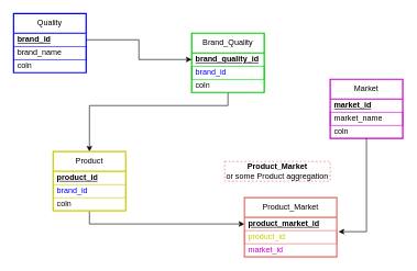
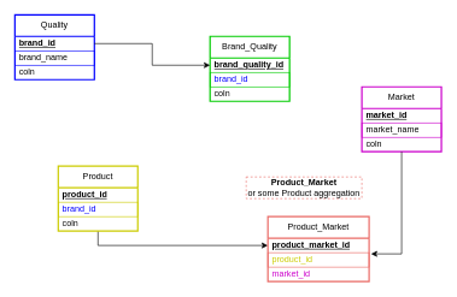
  <mxCell id="0" />
  <mxCell id="1" parent="0" />
  <mxCell id="2" value="Quality" style="swimlane;fontStyle=0;childLayout=stackLayout;horizontal=1;startSize=30;horizontalStack=0;resizeParent=1;resizeParentMax=0;resizeLast=0;collapsible=1;marginBottom=0;whiteSpace=wrap;html=1;strokeColor=#0000FF;strokeWidth=2;" vertex="1" parent="1"><mxGeometry x="20" y="20" width="110" height="90" as="geometry" /></mxCell>
  <mxCell id="3" value="&lt;u&gt;&lt;b&gt;brand_id&lt;/b&gt;&lt;/u&gt;" style="text;strokeColor=none;fillColor=none;align=left;verticalAlign=middle;spacingLeft=4;spacingRight=4;overflow=hidden;points=[[0,0.5],[1,0.5]];portConstraint=eastwest;rotatable=0;whiteSpace=wrap;html=1;" vertex="1" parent="2"><mxGeometry y="30" width="110" height="20" as="geometry" /></mxCell>
  <mxCell id="4" value="brand_name" style="text;strokeColor=#0000FF;fillColor=none;align=left;verticalAlign=middle;spacingLeft=4;spacingRight=4;overflow=hidden;points=[[0,0.5],[1,0.5]];portConstraint=eastwest;rotatable=0;whiteSpace=wrap;html=1;perimeterSpacing=1;" vertex="1" parent="2"><mxGeometry y="50" width="110" height="20" as="geometry" /></mxCell>
  <mxCell id="5" value="coln" style="text;strokeColor=none;fillColor=none;align=left;verticalAlign=middle;spacingLeft=4;spacingRight=4;overflow=hidden;points=[[0,0.5],[1,0.5]];portConstraint=eastwest;rotatable=0;whiteSpace=wrap;html=1;" vertex="1" parent="2"><mxGeometry y="70" width="110" height="20" as="geometry" /></mxCell>
- <mxCell id="6" style="edgeStyle=orthogonalEdgeStyle;rounded=0;orthogonalLoop=1;jettySize=auto;html=1;" edge="1" parent="1" source="7" target="12"><mxGeometry relative="1" as="geometry"><Array as="points"><mxPoint x="345" y="160" /><mxPoint x="135" y="160" /></Array></mxGeometry></mxCell>
  <mxCell id="7" value="Brand_Quality" style="swimlane;fontStyle=0;childLayout=stackLayout;horizontal=1;startSize=30;horizontalStack=0;resizeParent=1;resizeParentMax=0;resizeLast=0;collapsible=1;marginBottom=0;whiteSpace=wrap;html=1;strokeColor=#00CC00;strokeWidth=2;" vertex="1" parent="1"><mxGeometry x="290" y="50" width="110" height="90" as="geometry" /></mxCell>
  <mxCell id="8" value="&lt;u&gt;&lt;b&gt;brand_quality_id&lt;/b&gt;&lt;/u&gt;" style="text;strokeColor=none;fillColor=none;align=left;verticalAlign=middle;spacingLeft=4;spacingRight=4;overflow=hidden;points=[[0,0.5],[1,0.5]];portConstraint=eastwest;rotatable=0;whiteSpace=wrap;html=1;" vertex="1" parent="7"><mxGeometry y="30" width="110" height="20" as="geometry" /></mxCell>
  <mxCell id="9" value="&lt;font style=&quot;color: rgb(0, 0, 255);&quot;&gt;brand_id&lt;/font&gt;" style="text;strokeColor=#00CC00;fillColor=none;align=left;verticalAlign=middle;spacingLeft=4;spacingRight=4;overflow=hidden;points=[[0,0.5],[1,0.5]];portConstraint=eastwest;rotatable=0;whiteSpace=wrap;html=1;perimeterSpacing=1;" vertex="1" parent="7"><mxGeometry y="50" width="110" height="20" as="geometry" /></mxCell>
  <mxCell id="10" value="coln" style="text;strokeColor=none;fillColor=none;align=left;verticalAlign=middle;spacingLeft=4;spacingRight=4;overflow=hidden;points=[[0,0.5],[1,0.5]];portConstraint=eastwest;rotatable=0;whiteSpace=wrap;html=1;" vertex="1" parent="7"><mxGeometry y="70" width="110" height="20" as="geometry" /></mxCell>
  <mxCell id="11" style="edgeStyle=orthogonalEdgeStyle;rounded=0;orthogonalLoop=1;jettySize=auto;html=1;entryX=0;entryY=0.5;entryDx=0;entryDy=0;" edge="1" parent="1" source="12" target="17"><mxGeometry relative="1" as="geometry" /></mxCell>
  <mxCell id="12" value="Product" style="swimlane;fontStyle=0;childLayout=stackLayout;horizontal=1;startSize=30;horizontalStack=0;resizeParent=1;resizeParentMax=0;resizeLast=0;collapsible=1;marginBottom=0;whiteSpace=wrap;html=1;strokeColor=#CCCC00;strokeWidth=2;" vertex="1" parent="1"><mxGeometry x="80" y="230" width="110" height="90" as="geometry" /></mxCell>
  <mxCell id="13" value="&lt;u&gt;&lt;b&gt;product_id&lt;/b&gt;&lt;/u&gt;" style="text;strokeColor=none;fillColor=none;align=left;verticalAlign=middle;spacingLeft=4;spacingRight=4;overflow=hidden;points=[[0,0.5],[1,0.5]];portConstraint=eastwest;rotatable=0;whiteSpace=wrap;html=1;" vertex="1" parent="12"><mxGeometry y="30" width="110" height="20" as="geometry" /></mxCell>
  <mxCell id="14" value="&lt;font style=&quot;color: rgb(0, 0, 255);&quot;&gt;brand_id&lt;/font&gt;" style="text;strokeColor=#CCCC00;fillColor=none;align=left;verticalAlign=middle;spacingLeft=4;spacingRight=4;overflow=hidden;points=[[0,0.5],[1,0.5]];portConstraint=eastwest;rotatable=0;whiteSpace=wrap;html=1;perimeterSpacing=1;" vertex="1" parent="12"><mxGeometry y="50" width="110" height="20" as="geometry" /></mxCell>
  <mxCell id="15" value="coln" style="text;strokeColor=none;fillColor=none;align=left;verticalAlign=middle;spacingLeft=4;spacingRight=4;overflow=hidden;points=[[0,0.5],[1,0.5]];portConstraint=eastwest;rotatable=0;whiteSpace=wrap;html=1;" vertex="1" parent="12"><mxGeometry y="70" width="110" height="20" as="geometry" /></mxCell>
  <mxCell id="16" value="Product_Market" style="swimlane;fontStyle=0;childLayout=stackLayout;horizontal=1;startSize=30;horizontalStack=0;resizeParent=1;resizeParentMax=0;resizeLast=0;collapsible=1;marginBottom=0;whiteSpace=wrap;html=1;strokeColor=#EA6B66;strokeWidth=2;" vertex="1" parent="1"><mxGeometry x="370" y="300" width="140" height="90" as="geometry" /></mxCell>
  <mxCell id="17" value="&lt;u&gt;&lt;b&gt;product_market_id&lt;/b&gt;&lt;/u&gt;" style="text;strokeColor=none;fillColor=none;align=left;verticalAlign=middle;spacingLeft=4;spacingRight=4;overflow=hidden;points=[[0,0.5],[1,0.5]];portConstraint=eastwest;rotatable=0;whiteSpace=wrap;html=1;" vertex="1" parent="16"><mxGeometry y="30" width="140" height="20" as="geometry" /></mxCell>
  <mxCell id="18" value="&lt;font style=&quot;color: rgb(204, 204, 0);&quot;&gt;product_id&lt;/font&gt;" style="text;strokeColor=#EA6B66;fillColor=none;align=left;verticalAlign=middle;spacingLeft=4;spacingRight=4;overflow=hidden;points=[[0,0.5],[1,0.5]];portConstraint=eastwest;rotatable=0;whiteSpace=wrap;html=1;perimeterSpacing=1;" vertex="1" parent="16"><mxGeometry y="50" width="140" height="20" as="geometry" /></mxCell>
  <mxCell id="19" value="&lt;font style=&quot;color: rgb(204, 0, 204);&quot;&gt;market_id&lt;/font&gt;" style="text;strokeColor=none;fillColor=none;align=left;verticalAlign=middle;spacingLeft=4;spacingRight=4;overflow=hidden;points=[[0,0.5],[1,0.5]];portConstraint=eastwest;rotatable=0;whiteSpace=wrap;html=1;" vertex="1" parent="16"><mxGeometry y="70" width="140" height="20" as="geometry" /></mxCell>
  <mxCell id="20" value="Market" style="swimlane;fontStyle=0;childLayout=stackLayout;horizontal=1;startSize=30;horizontalStack=0;resizeParent=1;resizeParentMax=0;resizeLast=0;collapsible=1;marginBottom=0;whiteSpace=wrap;html=1;strokeColor=#CC00CC;strokeWidth=2;" vertex="1" parent="1"><mxGeometry x="500" y="120" width="110" height="90" as="geometry" /></mxCell>
  <mxCell id="21" value="&lt;u&gt;&lt;b&gt;market_id&lt;/b&gt;&lt;/u&gt;" style="text;strokeColor=none;fillColor=none;align=left;verticalAlign=middle;spacingLeft=4;spacingRight=4;overflow=hidden;points=[[0,0.5],[1,0.5]];portConstraint=eastwest;rotatable=0;whiteSpace=wrap;html=1;" vertex="1" parent="20"><mxGeometry y="30" width="110" height="20" as="geometry" /></mxCell>
  <mxCell id="22" value="market_name" style="text;strokeColor=#CC00CC;fillColor=none;align=left;verticalAlign=middle;spacingLeft=4;spacingRight=4;overflow=hidden;points=[[0,0.5],[1,0.5]];portConstraint=eastwest;rotatable=0;whiteSpace=wrap;html=1;perimeterSpacing=1;" vertex="1" parent="20"><mxGeometry y="50" width="110" height="20" as="geometry" /></mxCell>
  <mxCell id="23" value="coln" style="text;strokeColor=none;fillColor=none;align=left;verticalAlign=middle;spacingLeft=4;spacingRight=4;overflow=hidden;points=[[0,0.5],[1,0.5]];portConstraint=eastwest;rotatable=0;whiteSpace=wrap;html=1;" vertex="1" parent="20"><mxGeometry y="70" width="110" height="20" as="geometry" /></mxCell>
  <mxCell id="24" style="edgeStyle=orthogonalEdgeStyle;rounded=0;orthogonalLoop=1;jettySize=auto;html=1;exitX=1;exitY=0.5;exitDx=0;exitDy=0;entryX=0;entryY=0.5;entryDx=0;entryDy=0;" edge="1" parent="1" source="3" target="8"><mxGeometry relative="1" as="geometry" /></mxCell>
  <mxCell id="25" style="edgeStyle=orthogonalEdgeStyle;rounded=0;orthogonalLoop=1;jettySize=auto;html=1;entryX=1.012;entryY=0.121;entryDx=0;entryDy=0;entryPerimeter=0;" edge="1" parent="1" source="20" target="18"><mxGeometry relative="1" as="geometry" /></mxCell>
  <mxCell id="26" value="&lt;b&gt;Product_Market&lt;/b&gt;&lt;div&gt;or some Product aggregation&lt;/div&gt;" style="text;html=1;align=center;verticalAlign=middle;whiteSpace=wrap;rounded=0;dashed=1;strokeColor=#EA6B66;" vertex="1" parent="1"><mxGeometry x="340" y="245" width="160" height="30" as="geometry" /></mxCell>
